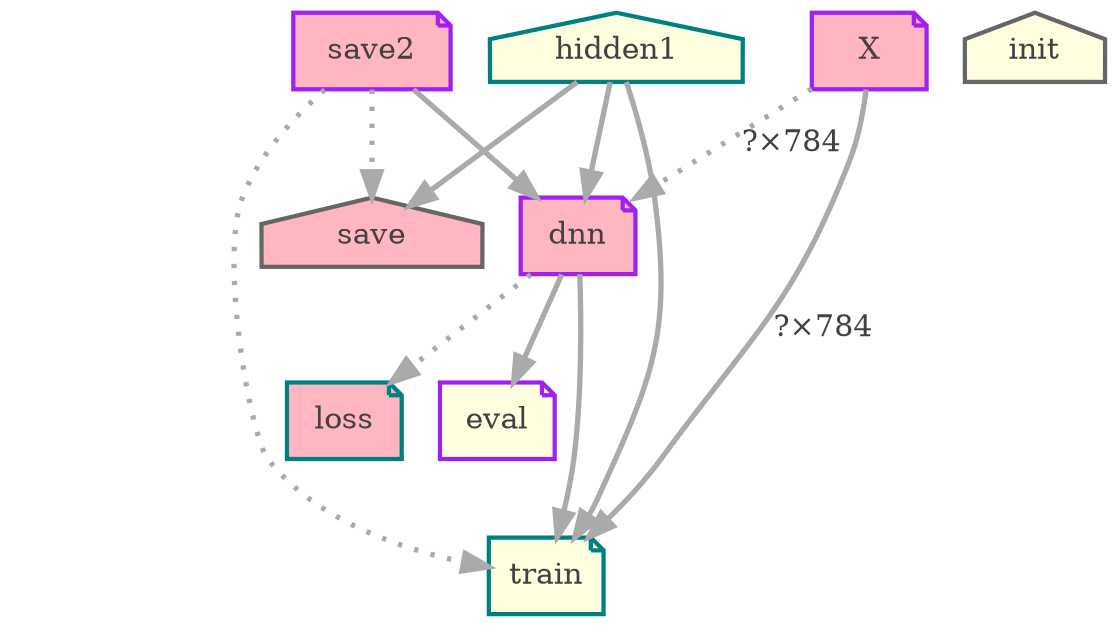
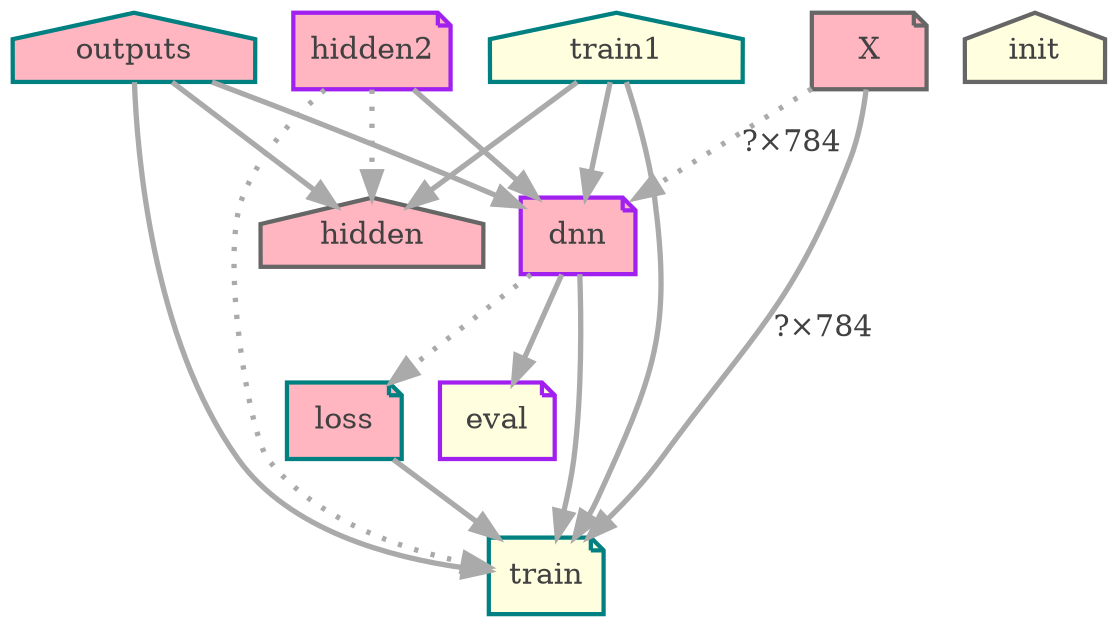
  digraph {
    color=white
    fillcolor=white
    fontcolor="#414141"
    style=rounded
    node [color=teal fillcolor=lightpink fontcolor="#414141" penwidth=2 shape=note style=filled]
    edge [arrowsize=1.2 color="#aaaaaa" fontcolor="#414141" penwidth=2.5 style=solid]
+   n1 [label=outputs shape=house]
    n2 [color=purple label=dnn]
    n3 [fillcolor=lightyellow label=train]
-   n4 [color=gray40 label=save shape=house]
+   n4 [color=gray40 label=hidden shape=house]
    n5 [label=loss]
    n6 [color=purple fillcolor=lightyellow label=eval]
    n7 [color=gray40 fillcolor=lightyellow label=init shape=house]
-   n8 [color=purple label=save2]
-   n9 [color=purple label=X]
-   n10 [fillcolor=lightyellow label=hidden1 shape=house]
+   n8 [color=purple label=hidden2]
+   n9 [color=gray40 label=X]
+   n10 [fillcolor=lightyellow label=train1 shape=house]
+   n1 -> n2
+   n1 -> n3 [style=bold]
+   n1 -> n4
    n2 -> n3 [style=bold]
    n2 -> n5 [style=dotted]
    n2 -> n6 [style=bold]
+   n5 -> n3
    n8 -> n2
    n8 -> n3 [style=dotted]
    n8 -> n4 [style=dotted]
    n9 -> n2 [label="?×784" style=dotted]
    n9 -> n3 [label="?×784"]
    n10 -> n2
    n10 -> n3
    n10 -> n4
  }
